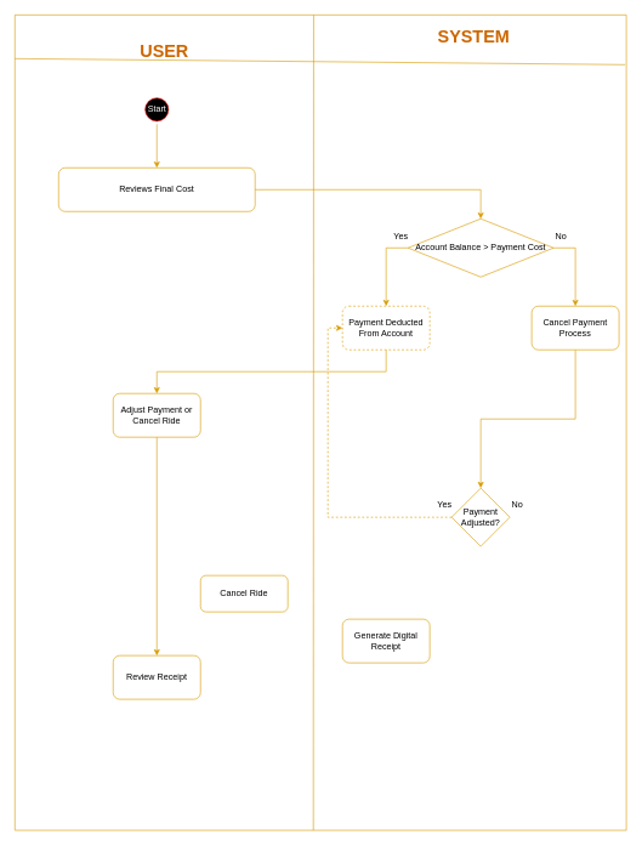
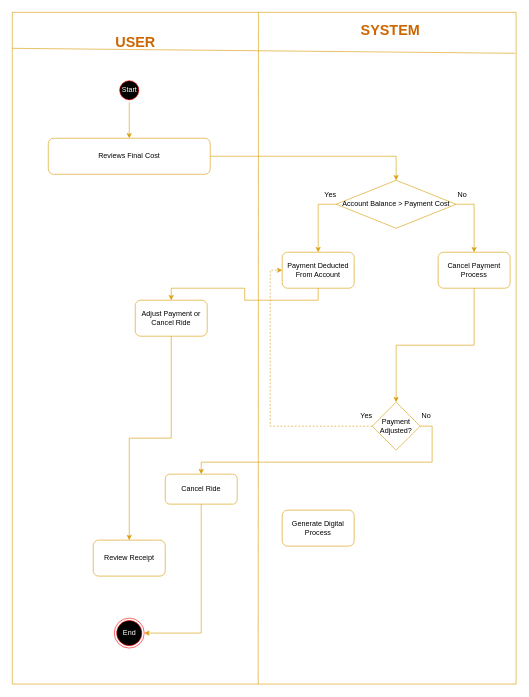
  <mxCell id="0" />
  <mxCell id="1" parent="0" />
  <mxCell id="2" value="" style="swimlane;startSize=0;fillColor=#FFE6CC;strokeColor=#d79b00;" vertex="1" parent="1"><mxGeometry x="20" y="20" width="840" height="1120" as="geometry" /></mxCell>
  <mxCell id="3" value="" style="endArrow=none;html=1;rounded=0;entryX=0.998;entryY=0.061;entryDx=0;entryDy=0;entryPerimeter=0;fillColor=#ffe6cc;strokeColor=#d79b00;" edge="1" parent="2" target="2"><mxGeometry width="50" height="50" relative="1" as="geometry"><mxPoint y="60" as="sourcePoint" /><mxPoint x="50" y="10" as="targetPoint" /></mxGeometry></mxCell>
  <mxCell id="4" value="&lt;b&gt;&lt;font color=&quot;#cc6600&quot; style=&quot;font-size: 24px;&quot;&gt;USER&lt;/font&gt;&lt;/b&gt;" style="text;html=1;align=center;verticalAlign=middle;resizable=0;points=[];autosize=1;strokeColor=none;fillColor=none;" vertex="1" parent="2"><mxGeometry x="160" y="30" width="90" height="40" as="geometry" /></mxCell>
  <mxCell id="5" value="&lt;b&gt;&lt;font color=&quot;#cc6600&quot; style=&quot;font-size: 24px;&quot;&gt;SYSTEM&lt;/font&gt;&lt;/b&gt;" style="text;html=1;align=center;verticalAlign=middle;resizable=0;points=[];autosize=1;strokeColor=none;fillColor=none;" vertex="1" parent="2"><mxGeometry x="570" y="10" width="120" height="40" as="geometry" /></mxCell>
  <mxCell id="6" style="edgeStyle=none;rounded=0;orthogonalLoop=1;jettySize=auto;html=1;exitX=0.5;exitY=1;exitDx=0;exitDy=0;entryX=0.5;entryY=0;entryDx=0;entryDy=0;fillColor=#ffe6cc;strokeColor=#d79b00;" edge="1" parent="2" source="7" target="9"><mxGeometry relative="1" as="geometry" /></mxCell>
  <mxCell id="7" value="&lt;font color=&quot;#ffffff&quot;&gt;Start&lt;/font&gt;" style="ellipse;html=1;shape=startState;fillColor=#000000;strokeColor=#ff0000;" vertex="1" parent="2"><mxGeometry x="175" y="110" width="40" height="40" as="geometry" /></mxCell>
  <mxCell id="8" style="edgeStyle=orthogonalEdgeStyle;rounded=0;orthogonalLoop=1;jettySize=auto;html=1;exitX=1;exitY=0.5;exitDx=0;exitDy=0;entryX=0.5;entryY=0;entryDx=0;entryDy=0;fillColor=#ffe6cc;strokeColor=#d79b00;" edge="1" parent="2" source="9" target="12"><mxGeometry relative="1" as="geometry" /></mxCell>
  <mxCell id="9" value="Reviews Final Cost" style="rounded=1;whiteSpace=wrap;html=1;fillColor=none;strokeColor=#d79b00;" vertex="1" parent="2"><mxGeometry x="60" y="210" width="270" height="60" as="geometry" /></mxCell>
  <mxCell id="10" style="edgeStyle=orthogonalEdgeStyle;rounded=0;orthogonalLoop=1;jettySize=auto;html=1;exitX=1;exitY=0.5;exitDx=0;exitDy=0;entryX=0.5;entryY=0;entryDx=0;entryDy=0;fillColor=#ffe6cc;strokeColor=#d79b00;" edge="1" parent="2" source="12" target="16"><mxGeometry relative="1" as="geometry" /></mxCell>
  <mxCell id="11" style="edgeStyle=orthogonalEdgeStyle;rounded=0;orthogonalLoop=1;jettySize=auto;html=1;exitX=0;exitY=0.5;exitDx=0;exitDy=0;entryX=0.5;entryY=0;entryDx=0;entryDy=0;fillColor=#ffe6cc;strokeColor=#d79b00;" edge="1" parent="2" source="12" target="14"><mxGeometry relative="1" as="geometry" /></mxCell>
  <mxCell id="12" value="Account Balance &amp;gt; Payment Cost" style="rhombus;whiteSpace=wrap;html=1;fillColor=none;strokeColor=#d79b00;" vertex="1" parent="2"><mxGeometry x="540" y="280" width="200" height="80" as="geometry" /></mxCell>
  <mxCell id="13" style="edgeStyle=orthogonalEdgeStyle;rounded=0;orthogonalLoop=1;jettySize=auto;html=1;exitX=0.5;exitY=1;exitDx=0;exitDy=0;fillColor=#ffe6cc;strokeColor=#d79b00;" edge="1" parent="2" source="14" target="20"><mxGeometry relative="1" as="geometry" /></mxCell>
- <mxCell id="14" value="Payment Deducted From Account" style="rounded=1;whiteSpace=wrap;html=1;fillColor=none;strokeColor=#d79b00;dashed=1;" vertex="1" parent="2"><mxGeometry x="450" y="400" width="120" height="60" as="geometry" /></mxCell>
+ <mxCell id="14" value="Payment Deducted From Account" style="rounded=1;whiteSpace=wrap;html=1;fillColor=none;strokeColor=#d79b00;" vertex="1" parent="2"><mxGeometry x="450" y="400" width="120" height="60" as="geometry" /></mxCell>
  <mxCell id="15" style="edgeStyle=orthogonalEdgeStyle;rounded=0;orthogonalLoop=1;jettySize=auto;html=1;exitX=0.5;exitY=1;exitDx=0;exitDy=0;fillColor=#ffe6cc;strokeColor=#d79b00;" edge="1" parent="2" source="16" target="23"><mxGeometry relative="1" as="geometry" /></mxCell>
  <mxCell id="16" value="Cancel Payment Process" style="rounded=1;whiteSpace=wrap;html=1;fillColor=none;strokeColor=#d79b00;" vertex="1" parent="2"><mxGeometry x="710" y="400" width="120" height="60" as="geometry" /></mxCell>
  <mxCell id="17" value="Yes" style="text;html=1;align=center;verticalAlign=middle;resizable=0;points=[];autosize=1;strokeColor=none;fillColor=none;" vertex="1" parent="2"><mxGeometry x="510" y="290" width="40" height="30" as="geometry" /></mxCell>
  <mxCell id="18" value="No" style="text;html=1;align=center;verticalAlign=middle;resizable=0;points=[];autosize=1;strokeColor=none;fillColor=none;" vertex="1" parent="2"><mxGeometry x="730" y="290" width="40" height="30" as="geometry" /></mxCell>
  <mxCell id="19" style="edgeStyle=orthogonalEdgeStyle;rounded=0;orthogonalLoop=1;jettySize=auto;html=1;exitX=0.5;exitY=1;exitDx=0;exitDy=0;fillColor=#ffe6cc;strokeColor=#d79b00;" edge="1" parent="2" source="20" target="29"><mxGeometry relative="1" as="geometry" /></mxCell>
- <mxCell id="20" value="Adjust Payment or Cancel Ride" style="rounded=1;whiteSpace=wrap;html=1;fillColor=none;strokeColor=#d79b00;" vertex="1" parent="2"><mxGeometry x="135" y="520" width="120" height="60" as="geometry" /></mxCell>
+ <mxCell id="20" value="Adjust Payment or Cancel Ride" style="rounded=1;whiteSpace=wrap;html=1;fillColor=none;strokeColor=#d79b00;" vertex="1" parent="2"><mxGeometry x="205" y="480" width="120" height="60" as="geometry" /></mxCell>
+ <mxCell id="21" style="edgeStyle=orthogonalEdgeStyle;rounded=0;orthogonalLoop=1;jettySize=auto;html=1;exitX=1;exitY=0.5;exitDx=0;exitDy=0;entryX=0.5;entryY=0;entryDx=0;entryDy=0;fillColor=#ffe6cc;strokeColor=#d79b00;" edge="1" parent="2" source="23" target="25"><mxGeometry relative="1" as="geometry" /></mxCell>
  <mxCell id="22" style="edgeStyle=orthogonalEdgeStyle;rounded=0;orthogonalLoop=1;jettySize=auto;html=1;exitX=0;exitY=0.5;exitDx=0;exitDy=0;entryX=0;entryY=0.5;entryDx=0;entryDy=0;fillColor=#ffe6cc;strokeColor=#d79b00;dashed=1;" edge="1" parent="2" source="23" target="14"><mxGeometry relative="1" as="geometry" /></mxCell>
  <mxCell id="23" value="Payment Adjusted?" style="rhombus;whiteSpace=wrap;html=1;fillColor=none;strokeColor=#d79b00;" vertex="1" parent="2"><mxGeometry x="600" y="650" width="80" height="80" as="geometry" /></mxCell>
+ <mxCell id="24" style="edgeStyle=orthogonalEdgeStyle;rounded=0;orthogonalLoop=1;jettySize=auto;html=1;exitX=0.5;exitY=1;exitDx=0;exitDy=0;entryX=1;entryY=0.5;entryDx=0;entryDy=0;fillColor=#ffe6cc;strokeColor=#d79b00;" edge="1" parent="2" source="25" target="30"><mxGeometry relative="1" as="geometry" /></mxCell>
  <mxCell id="25" value="Cancel Ride" style="rounded=1;whiteSpace=wrap;html=1;fillColor=none;strokeColor=#d79b00;" vertex="1" parent="2"><mxGeometry x="255" y="770" width="120" height="50" as="geometry" /></mxCell>
- <mxCell id="26" value="Generate Digital Receipt" style="rounded=1;whiteSpace=wrap;html=1;fillColor=none;strokeColor=#d79b00;" vertex="1" parent="2"><mxGeometry x="450" y="830" width="120" height="60" as="geometry" /></mxCell>
+ <mxCell id="26" value="Generate Digital Process" style="rounded=1;whiteSpace=wrap;html=1;fillColor=none;strokeColor=#d79b00;" vertex="1" parent="2"><mxGeometry x="450" y="830" width="120" height="60" as="geometry" /></mxCell>
  <mxCell id="27" value="Yes" style="text;html=1;align=center;verticalAlign=middle;resizable=0;points=[];autosize=1;strokeColor=none;fillColor=none;" vertex="1" parent="2"><mxGeometry x="570" y="658" width="40" height="30" as="geometry" /></mxCell>
  <mxCell id="28" value="No" style="text;html=1;align=center;verticalAlign=middle;resizable=0;points=[];autosize=1;strokeColor=none;fillColor=none;" vertex="1" parent="2"><mxGeometry x="670" y="658" width="40" height="30" as="geometry" /></mxCell>
  <mxCell id="29" value="Review Receipt" style="rounded=1;whiteSpace=wrap;html=1;fillColor=none;strokeColor=#d79b00;" vertex="1" parent="2"><mxGeometry x="135" y="880" width="120" height="60" as="geometry" /></mxCell>
+ <mxCell id="30" value="&lt;font color=&quot;#ffffff&quot;&gt;End&lt;/font&gt;" style="ellipse;html=1;shape=endState;fillColor=#000000;strokeColor=#ff0000;" vertex="1" parent="2"><mxGeometry x="170" y="1010" width="50" height="50" as="geometry" /></mxCell>
  <mxCell id="31" value="" style="endArrow=none;html=1;rounded=0;exitX=0.44;exitY=1;exitDx=0;exitDy=0;exitPerimeter=0;fillColor=#ffe6cc;strokeColor=#d79b00;" edge="1" parent="2"><mxGeometry width="50" height="50" relative="1" as="geometry"><mxPoint x="410.0" y="1120" as="sourcePoint" /><mxPoint x="410.4" as="targetPoint" /></mxGeometry></mxCell>
